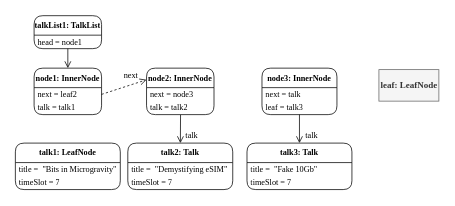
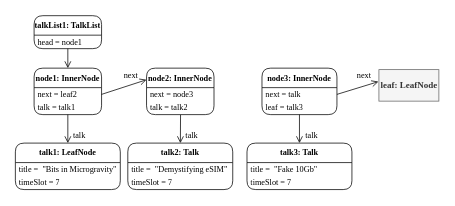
  <mxCell id="0" />
  <mxCell id="1" parent="0" />
  <mxCell id="2" value="leaf: LeafNode" style="html=1;fontFamily=Alegreya Sans;fontSource=https%3A%2F%2Ffonts.googleapis.com%2Fcss%3Ffamily%3DAlegreya%2BSans;fontStyle=1;fillColor=#f5f5f5;strokeColor=#666666;fontColor=#333333;rounded=0;" parent="1" vertex="1"><mxGeometry x="505" y="92" width="80" height="42" as="geometry" /></mxCell>
  <mxCell id="3" value="node1: InnerNode" style="swimlane;fontStyle=1;align=center;verticalAlign=top;childLayout=stackLayout;horizontal=1;startSize=26;horizontalStack=0;resizeParent=1;resizeParentMax=0;resizeLast=0;collapsible=1;marginBottom=0;fontFamily=Alegreya Sans;fontSize=11;rounded=1;gradientColor=none;swimlaneFillColor=none;fontSource=https%3A%2F%2Ffonts.googleapis.com%2Fcss%3Ffamily%3DAlegreya%2BSans;connectable=1;resizable=1;" parent="1" vertex="1"><mxGeometry x="45" y="90" width="90" height="62" as="geometry"><mxRectangle x="60" y="120" width="80" height="30" as="alternateBounds" /></mxGeometry></mxCell>
  <mxCell id="4" value="next = leaf2" style="text;strokeColor=none;fillColor=none;align=left;verticalAlign=middle;spacingLeft=3;spacingRight=4;overflow=hidden;rotatable=0;points=[[0,0.5],[1,0.5]];portConstraint=eastwest;fontFamily=Alegreya;fontSize=11;fontStyle=0;html=1;imageWidth=24;imageHeight=24;comic=0;imageAspect=0;" parent="3" vertex="1"><mxGeometry y="26" width="90" height="18" as="geometry" /></mxCell>
  <mxCell id="5" value="talk = talk1" style="text;strokeColor=none;fillColor=none;align=left;verticalAlign=middle;spacingLeft=3;spacingRight=4;overflow=hidden;rotatable=0;points=[[0,0.5],[1,0.5]];portConstraint=eastwest;fontFamily=Alegreya;fontSize=11;fontStyle=0;html=1;imageWidth=24;imageHeight=24;comic=0;imageAspect=0;" parent="3" vertex="1"><mxGeometry y="44" width="90" height="18" as="geometry" /></mxCell>
- <mxCell id="6" value="" style="endArrow=open;endFill=1;endSize=7;html=1;fontFamily=Alegreya Sans;fontSource=https%3A%2F%2Ffonts.googleapis.com%2Fcss%3Ffamily%3DAlegreya%2BSans;exitX=1;exitY=0.5;exitDx=0;exitDy=0;entryX=0;entryY=0.25;entryDx=0;entryDy=0;dashed=1;" parent="1" source="4" target="8" edge="1"><mxGeometry width="160" relative="1" as="geometry"><mxPoint x="195" y="260" as="sourcePoint" /><mxPoint x="205" y="101" as="targetPoint" /></mxGeometry></mxCell>
+ <mxCell id="6" value="" style="endArrow=open;endFill=1;endSize=7;html=1;fontFamily=Alegreya Sans;fontSource=https%3A%2F%2Ffonts.googleapis.com%2Fcss%3Ffamily%3DAlegreya%2BSans;exitX=1;exitY=0.5;exitDx=0;exitDy=0;entryX=0;entryY=0.25;entryDx=0;entryDy=0;" parent="1" source="4" target="8" edge="1"><mxGeometry width="160" relative="1" as="geometry"><mxPoint x="195" y="260" as="sourcePoint" /><mxPoint x="205" y="101" as="targetPoint" /></mxGeometry></mxCell>
  <mxCell id="7" value="&lt;font data-font-src=&quot;https://fonts.googleapis.com/css?family=Alegreya&quot; face=&quot;Alegreya&quot;&gt;next&lt;/font&gt;" style="edgeLabel;html=1;align=center;verticalAlign=middle;resizable=0;points=[];" vertex="1" connectable="0" parent="6"><mxGeometry x="0.268" y="1" relative="1" as="geometry"><mxPoint x="1" y="-12" as="offset" /></mxGeometry></mxCell>
  <mxCell id="8" value="node2: InnerNode" style="swimlane;fontStyle=1;align=center;verticalAlign=top;childLayout=stackLayout;horizontal=1;startSize=26;horizontalStack=0;resizeParent=1;resizeParentMax=0;resizeLast=0;collapsible=1;marginBottom=0;fontFamily=Alegreya Sans;fontSize=11;rounded=1;gradientColor=none;swimlaneFillColor=none;fontSource=https%3A%2F%2Ffonts.googleapis.com%2Fcss%3Ffamily%3DAlegreya%2BSans;connectable=1;resizable=1;" parent="1" vertex="1"><mxGeometry x="195" y="90" width="90" height="62" as="geometry"><mxRectangle x="170" y="120" width="80" height="30" as="alternateBounds" /></mxGeometry></mxCell>
  <mxCell id="9" value="next = node3" style="text;strokeColor=none;fillColor=none;align=left;verticalAlign=middle;spacingLeft=3;spacingRight=4;overflow=hidden;rotatable=0;points=[[0,0.5],[1,0.5]];portConstraint=eastwest;fontFamily=Alegreya;fontSize=11;fontStyle=0;html=1;imageWidth=24;imageHeight=24;comic=0;imageAspect=0;" parent="8" vertex="1"><mxGeometry y="26" width="90" height="18" as="geometry" /></mxCell>
  <mxCell id="10" value="talk = talk2" style="text;strokeColor=none;fillColor=none;align=left;verticalAlign=middle;spacingLeft=3;spacingRight=4;overflow=hidden;rotatable=0;points=[[0,0.5],[1,0.5]];portConstraint=eastwest;fontFamily=Alegreya;fontSize=11;fontStyle=0;html=1;imageWidth=24;imageHeight=24;comic=0;imageAspect=0;" parent="8" vertex="1"><mxGeometry y="44" width="90" height="18" as="geometry" /></mxCell>
  <mxCell id="11" value="node3: InnerNode" style="swimlane;fontStyle=1;align=center;verticalAlign=top;childLayout=stackLayout;horizontal=1;startSize=26;horizontalStack=0;resizeParent=1;resizeParentMax=0;resizeLast=0;collapsible=1;marginBottom=0;fontFamily=Alegreya Sans;fontSize=11;rounded=1;gradientColor=none;swimlaneFillColor=none;fontSource=https%3A%2F%2Ffonts.googleapis.com%2Fcss%3Ffamily%3DAlegreya%2BSans;connectable=1;resizable=1;" parent="1" vertex="1"><mxGeometry x="349" y="90" width="100" height="62" as="geometry"><mxRectangle x="280" y="120" width="80" height="30" as="alternateBounds" /></mxGeometry></mxCell>
  <mxCell id="12" value="next = talk" style="text;strokeColor=none;fillColor=none;align=left;verticalAlign=middle;spacingLeft=3;spacingRight=4;overflow=hidden;rotatable=0;points=[[0,0.5],[1,0.5]];portConstraint=eastwest;fontFamily=Alegreya;fontSize=11;fontStyle=0;html=1;imageWidth=24;imageHeight=24;comic=0;imageAspect=0;" parent="11" vertex="1"><mxGeometry y="26" width="100" height="18" as="geometry" /></mxCell>
  <mxCell id="13" value="leaf = talk3" style="text;strokeColor=none;fillColor=none;align=left;verticalAlign=middle;spacingLeft=3;spacingRight=4;overflow=hidden;rotatable=0;points=[[0,0.5],[1,0.5]];portConstraint=eastwest;fontFamily=Alegreya;fontSize=11;fontStyle=0;html=1;imageWidth=24;imageHeight=24;comic=0;imageAspect=0;" parent="11" vertex="1"><mxGeometry y="44" width="100" height="18" as="geometry" /></mxCell>
+ <mxCell id="14" value="next" style="endArrow=open;endFill=1;endSize=7;html=1;fontFamily=Alegreya Sans;fontSource=https%3A%2F%2Ffonts.googleapis.com%2Fcss%3Ffamily%3DAlegreya%2BSans;exitX=1;exitY=0.5;exitDx=0;exitDy=0;entryX=-0.008;entryY=0.381;entryDx=0;entryDy=0;entryPerimeter=0;" parent="1" source="12" target="2" edge="1"><mxGeometry x="0.442" y="13" width="160" relative="1" as="geometry"><mxPoint x="255" y="135" as="sourcePoint" /><mxPoint x="384.37" y="102.44" as="targetPoint" /><mxPoint as="offset" /></mxGeometry></mxCell>
+ <mxCell id="15" value="talk" style="endArrow=open;endFill=1;endSize=7;html=1;fontFamily=Alegreya Sans;fontSource=https%3A%2F%2Ffonts.googleapis.com%2Fcss%3Ffamily%3DAlegreya%2BSans;" parent="1" source="5" target="21" edge="1"><mxGeometry x="0.474" y="15" width="160" relative="1" as="geometry"><mxPoint x="55" y="160" as="sourcePoint" /><mxPoint x="90" y="180" as="targetPoint" /><mxPoint as="offset" /></mxGeometry></mxCell>
  <mxCell id="16" value="talk" style="endArrow=open;endFill=1;endSize=7;html=1;fontFamily=Alegreya Sans;fontSource=https%3A%2F%2Ffonts.googleapis.com%2Fcss%3Ffamily%3DAlegreya%2BSans;exitX=0.504;exitY=1.019;exitDx=0;exitDy=0;exitPerimeter=0;" parent="1" source="10" target="24" edge="1"><mxGeometry x="0.465" y="15" width="160" relative="1" as="geometry"><mxPoint x="100" y="162" as="sourcePoint" /><mxPoint x="200" y="180" as="targetPoint" /><mxPoint as="offset" /></mxGeometry></mxCell>
  <mxCell id="17" value="talk" style="endArrow=open;endFill=1;endSize=7;html=1;fontFamily=Alegreya Sans;fontSource=https%3A%2F%2Ffonts.googleapis.com%2Fcss%3Ffamily%3DAlegreya%2BSans;" parent="1" source="11" target="27" edge="1"><mxGeometry x="0.474" y="16" width="160" relative="1" as="geometry"><mxPoint x="110" y="172" as="sourcePoint" /><mxPoint x="315" y="180" as="targetPoint" /><mxPoint as="offset" /></mxGeometry></mxCell>
  <mxCell id="18" value="talkList1: TalkList" style="swimlane;fontStyle=1;align=center;verticalAlign=top;childLayout=stackLayout;horizontal=1;startSize=26;horizontalStack=0;resizeParent=1;resizeParentMax=0;resizeLast=0;collapsible=1;marginBottom=0;fontFamily=Alegreya Sans;fontSize=11;rounded=1;gradientColor=none;swimlaneFillColor=none;fontSource=https%3A%2F%2Ffonts.googleapis.com%2Fcss%3Ffamily%3DAlegreya%2BSans;connectable=1;resizable=1;" parent="1" vertex="1"><mxGeometry x="45" y="20" width="90" height="44" as="geometry"><mxRectangle x="60" y="120" width="80" height="30" as="alternateBounds" /></mxGeometry></mxCell>
  <mxCell id="19" value="head = node1" style="text;strokeColor=none;fillColor=none;align=left;verticalAlign=middle;spacingLeft=3;spacingRight=4;overflow=hidden;rotatable=0;points=[[0,0.5],[1,0.5]];portConstraint=eastwest;fontFamily=Alegreya;fontSize=11;fontStyle=0;html=1;imageWidth=24;imageHeight=24;comic=0;imageAspect=0;" parent="18" vertex="1"><mxGeometry y="26" width="90" height="18" as="geometry" /></mxCell>
  <mxCell id="20" value="" style="endArrow=open;endFill=1;endSize=7;html=1;fontFamily=Alegreya Sans;fontSource=https%3A%2F%2Ffonts.googleapis.com%2Fcss%3Ffamily%3DAlegreya%2BSans;" parent="1" source="18" target="3" edge="1"><mxGeometry width="160" relative="1" as="geometry"><mxPoint x="100" y="162" as="sourcePoint" /><mxPoint x="100" y="190" as="targetPoint" /></mxGeometry></mxCell>
  <mxCell id="21" value="talk1: LeafNode" style="swimlane;fontStyle=1;align=center;verticalAlign=top;childLayout=stackLayout;horizontal=1;startSize=26;horizontalStack=0;resizeParent=1;resizeParentMax=0;resizeLast=0;collapsible=1;marginBottom=0;fontFamily=Alegreya Sans;fontSize=11;rounded=1;gradientColor=none;swimlaneFillColor=none;fontSource=https%3A%2F%2Ffonts.googleapis.com%2Fcss%3Ffamily%3DAlegreya%2BSans;connectable=1;resizable=1;" vertex="1" parent="1"><mxGeometry x="20" y="190" width="140" height="62" as="geometry"><mxRectangle x="60" y="120" width="80" height="30" as="alternateBounds" /></mxGeometry></mxCell>
  <mxCell id="22" value="title =&amp;nbsp; &quot;Bits in Microgravity&quot;&lt;span style=&quot;color: rgba(0, 0, 0, 0); font-family: monospace; font-size: 0px;&quot;&gt;%3CmxGraphModel%3E%3Croot%3E%3CmxCell%20id%3D%220%22%2F%3E%3CmxCell%20id%3D%221%22%20parent%3D%220%22%2F%3E%3CmxCell%20id%3D%222%22%20value%3D%22node1%3A%20InnerNode%22%20style%3D%22swimlane%3BfontStyle%3D1%3Balign%3Dcenter%3BverticalAlign%3Dtop%3BchildLayout%3DstackLayout%3Bhorizontal%3D1%3BstartSize%3D26%3BhorizontalStack%3D0%3BresizeParent%3D1%3BresizeParentMax%3D0%3BresizeLast%3D0%3Bcollapsible%3D1%3BmarginBottom%3D0%3BfontFamily%3DAlegreya%20Sans%3BfontSize%3D11%3Brounded%3D1%3BgradientColor%3Dnone%3BswimlaneFillColor%3Dnone%3BfontSource%3Dhttps%253A%252F%252Ffonts.googleapis.com%252Fcss%253Ffamily%253DAlegreya%252BSans%3Bconnectable%3D1%3Bresizable%3D1%3B%22%20vertex%3D%221%22%20parent%3D%221%22%3E%3CmxGeometry%20x%3D%2260%22%20y%3D%22120%22%20width%3D%2290%22%20height%3D%2262%22%20as%3D%22geometry%22%3E%3CmxRectangle%20x%3D%2260%22%20y%3D%22120%22%20width%3D%2280%22%20height%3D%2230%22%20as%3D%22alternateBounds%22%2F%3E%3C%2FmxGeometry%3E%3C%2FmxCell%3E%3CmxCell%20id%3D%223%22%20value%3D%22next%22%20style%3D%22text%3BstrokeColor%3Dnone%3BfillColor%3Dnone%3Balign%3Dleft%3BverticalAlign%3Dmiddle%3BspacingLeft%3D3%3BspacingRight%3D4%3Boverflow%3Dhidden%3Brotatable%3D0%3Bpoints%3D%5B%5B0%2C0.5%5D%2C%5B1%2C0.5%5D%5D%3BportConstraint%3Deastwest%3BfontFamily%3DAlegreya%3BfontSize%3D11%3BfontStyle%3D0%3Bhtml%3D1%3BimageWidth%3D24%3BimageHeight%3D24%3Bcomic%3D0%3BimageAspect%3D0%3B%22%20vertex%3D%221%22%20parent%3D%222%22%3E%3CmxGeometry%20y%3D%2226%22%20width%3D%2290%22%20height%3D%2218%22%20as%3D%22geometry%22%2F%3E%3C%2FmxCell%3E%3CmxCell%20id%3D%224%22%20value%3D%22data%22%20style%3D%22text%3BstrokeColor%3Dnone%3BfillColor%3Dnone%3Balign%3Dleft%3BverticalAlign%3Dmiddle%3BspacingLeft%3D3%3BspacingRight%3D4%3Boverflow%3Dhidden%3Brotatable%3D0%3Bpoints%3D%5B%5B0%2C0.5%5D%2C%5B1%2C0.5%5D%5D%3BportConstraint%3Deastwest%3BfontFamily%3DAlegreya%3BfontSize%3D11%3BfontStyle%3D0%3Bhtml%3D1%3BimageWidth%3D24%3BimageHeight%3D24%3Bcomic%3D0%3BimageAspect%3D0%3B%22%20vertex%3D%221%22%20parent%3D%222%22%3E%3CmxGeometry%20y%3D%2244%22%20width%3D%2290%22%20height%3D%2218%22%20as%3D%22geometry%22%2F%3E%3C%2FmxCell%3E%3C%2Froot%3E%3C%2FmxGraphModel&lt;/span&gt;" style="text;strokeColor=none;fillColor=none;align=left;verticalAlign=middle;spacingLeft=3;spacingRight=4;overflow=hidden;rotatable=0;points=[[0,0.5],[1,0.5]];portConstraint=eastwest;fontFamily=Alegreya;fontSize=11;fontStyle=0;html=1;imageWidth=24;imageHeight=24;comic=0;imageAspect=0;" vertex="1" parent="21"><mxGeometry y="26" width="140" height="18" as="geometry" /></mxCell>
  <mxCell id="23" value="timeSlot = 7" style="text;strokeColor=none;fillColor=none;align=left;verticalAlign=middle;spacingLeft=3;spacingRight=4;overflow=hidden;rotatable=0;points=[[0,0.5],[1,0.5]];portConstraint=eastwest;fontFamily=Alegreya;fontSize=11;fontStyle=0;html=1;imageWidth=24;imageHeight=24;comic=0;imageAspect=0;" vertex="1" parent="21"><mxGeometry y="44" width="140" height="18" as="geometry" /></mxCell>
  <mxCell id="24" value="talk2: Talk" style="swimlane;fontStyle=1;align=center;verticalAlign=top;childLayout=stackLayout;horizontal=1;startSize=26;horizontalStack=0;resizeParent=1;resizeParentMax=0;resizeLast=0;collapsible=1;marginBottom=0;fontFamily=Alegreya Sans;fontSize=11;rounded=1;gradientColor=none;swimlaneFillColor=none;fontSource=https%3A%2F%2Ffonts.googleapis.com%2Fcss%3Ffamily%3DAlegreya%2BSans;connectable=1;resizable=1;" vertex="1" parent="1"><mxGeometry x="170" y="190" width="140" height="62" as="geometry"><mxRectangle x="60" y="120" width="80" height="30" as="alternateBounds" /></mxGeometry></mxCell>
  <mxCell id="25" value="title =&amp;nbsp; &quot;Demystifying eSIM&quot;&lt;span style=&quot;color: rgba(0, 0, 0, 0); font-family: monospace; font-size: 0px;&quot;&gt;%3CmxGraphModel%3E%3Croot%3E%3CmxCell%20id%3D%220%22%2F%3E%3CmxCell%20id%3D%221%22%20parent%3D%220%22%2F%3E%3CmxCell%20id%3D%222%22%20value%3D%22node1%3A%20InnerNode%22%20style%3D%22swimlane%3BfontStyle%3D1%3Balign%3Dcenter%3BverticalAlign%3Dtop%3BchildLayout%3DstackLayout%3Bhorizontal%3D1%3BstartSize%3D26%3BhorizontalStack%3D0%3BresizeParent%3D1%3BresizeParentMax%3D0%3BresizeLast%3D0%3Bcollapsible%3D1%3BmarginBottom%3D0%3BfontFamily%3DAlegreya%20Sans%3BfontSize%3D11%3Brounded%3D1%3BgradientColor%3Dnone%3BswimlaneFillColor%3Dnone%3BfontSource%3Dhttps%253A%252F%252Ffonts.googleapis.com%252Fcss%253Ffamily%253DAlegreya%252BSans%3Bconnectable%3D1%3Bresizable%3D1%3B%22%20vertex%3D%221%22%20parent%3D%221%22%3E%3CmxGeometry%20x%3D%2260%22%20y%3D%22120%22%20width%3D%2290%22%20height%3D%2262%22%20as%3D%22geometry%22%3E%3CmxRectangle%20x%3D%2260%22%20y%3D%22120%22%20width%3D%2280%22%20height%3D%2230%22%20as%3D%22alternateBounds%22%2F%3E%3C%2FmxGeometry%3E%3C%2FmxCell%3E%3CmxCell%20id%3D%223%22%20value%3D%22next%22%20style%3D%22text%3BstrokeColor%3Dnone%3BfillColor%3Dnone%3Balign%3Dleft%3BverticalAlign%3Dmiddle%3BspacingLeft%3D3%3BspacingRight%3D4%3Boverflow%3Dhidden%3Brotatable%3D0%3Bpoints%3D%5B%5B0%2C0.5%5D%2C%5B1%2C0.5%5D%5D%3BportConstraint%3Deastwest%3BfontFamily%3DAlegreya%3BfontSize%3D11%3BfontStyle%3D0%3Bhtml%3D1%3BimageWidth%3D24%3BimageHeight%3D24%3Bcomic%3D0%3BimageAspect%3D0%3B%22%20vertex%3D%221%22%20parent%3D%222%22%3E%3CmxGeometry%20y%3D%2226%22%20width%3D%2290%22%20height%3D%2218%22%20as%3D%22geometry%22%2F%3E%3C%2FmxCell%3E%3CmxCell%20id%3D%224%22%20value%3D%22data%22%20style%3D%22text%3BstrokeColor%3Dnone%3BfillColor%3Dnone%3Balign%3Dleft%3BverticalAlign%3Dmiddle%3BspacingLeft%3D3%3BspacingRight%3D4%3Boverflow%3Dhidden%3Brotatable%3D0%3Bpoints%3D%5B%5B0%2C0.5%5D%2C%5B1%2C0.5%5D%5D%3BportConstraint%3Deastwest%3BfontFamily%3DAlegreya%3BfontSize%3D11%3BfontStyle%3D0%3Bhtml%3D1%3BimageWidth%3D24%3BimageHeight%3D24%3Bcomic%3D0%3BimageAspect%3D0%3B%22%20vertex%3D%221%22%20parent%3D%222%22%3E%3CmxGeometry%20y%3D%2244%22%20width%3D%2290%22%20height%3D%2218%22%20as%3D%22geometry%22%2F%3E%3C%2FmxCell%3E%3C%2Froot%3E%3C%2FmxGraphModel&lt;/span&gt;" style="text;strokeColor=none;fillColor=none;align=left;verticalAlign=middle;spacingLeft=3;spacingRight=4;overflow=hidden;rotatable=0;points=[[0,0.5],[1,0.5]];portConstraint=eastwest;fontFamily=Alegreya;fontSize=11;fontStyle=0;html=1;imageWidth=24;imageHeight=24;comic=0;imageAspect=0;" vertex="1" parent="24"><mxGeometry y="26" width="140" height="18" as="geometry" /></mxCell>
  <mxCell id="26" value="timeSlot = 7" style="text;strokeColor=none;fillColor=none;align=left;verticalAlign=middle;spacingLeft=3;spacingRight=4;overflow=hidden;rotatable=0;points=[[0,0.5],[1,0.5]];portConstraint=eastwest;fontFamily=Alegreya;fontSize=11;fontStyle=0;html=1;imageWidth=24;imageHeight=24;comic=0;imageAspect=0;" vertex="1" parent="24"><mxGeometry y="44" width="140" height="18" as="geometry" /></mxCell>
  <mxCell id="27" value="talk3: Talk" style="swimlane;fontStyle=1;align=center;verticalAlign=top;childLayout=stackLayout;horizontal=1;startSize=26;horizontalStack=0;resizeParent=1;resizeParentMax=0;resizeLast=0;collapsible=1;marginBottom=0;fontFamily=Alegreya Sans;fontSize=11;rounded=1;gradientColor=none;swimlaneFillColor=none;fontSource=https%3A%2F%2Ffonts.googleapis.com%2Fcss%3Ffamily%3DAlegreya%2BSans;connectable=1;resizable=1;" vertex="1" parent="1"><mxGeometry x="329" y="190" width="140" height="62" as="geometry"><mxRectangle x="60" y="120" width="80" height="30" as="alternateBounds" /></mxGeometry></mxCell>
  <mxCell id="28" value="title =&amp;nbsp; &quot;Fake 10Gb&quot;&lt;span style=&quot;color: rgba(0, 0, 0, 0); font-family: monospace; font-size: 0px;&quot;&gt;%3CmxGraphModel%3E%3Croot%3E%3CmxCell%20id%3D%220%22%2F%3E%3CmxCell%20id%3D%221%22%20parent%3D%220%22%2F%3E%3CmxCell%20id%3D%222%22%20value%3D%22node1%3A%20InnerNode%22%20style%3D%22swimlane%3BfontStyle%3D1%3Balign%3Dcenter%3BverticalAlign%3Dtop%3BchildLayout%3DstackLayout%3Bhorizontal%3D1%3BstartSize%3D26%3BhorizontalStack%3D0%3BresizeParent%3D1%3BresizeParentMax%3D0%3BresizeLast%3D0%3Bcollapsible%3D1%3BmarginBottom%3D0%3BfontFamily%3DAlegreya%20Sans%3BfontSize%3D11%3Brounded%3D1%3BgradientColor%3Dnone%3BswimlaneFillColor%3Dnone%3BfontSource%3Dhttps%253A%252F%252Ffonts.googleapis.com%252Fcss%253Ffamily%253DAlegreya%252BSans%3Bconnectable%3D1%3Bresizable%3D1%3B%22%20vertex%3D%221%22%20parent%3D%221%22%3E%3CmxGeometry%20x%3D%2260%22%20y%3D%22120%22%20width%3D%2290%22%20height%3D%2262%22%20as%3D%22geometry%22%3E%3CmxRectangle%20x%3D%2260%22%20y%3D%22120%22%20width%3D%2280%22%20height%3D%2230%22%20as%3D%22alternateBounds%22%2F%3E%3C%2FmxGeometry%3E%3C%2FmxCell%3E%3CmxCell%20id%3D%223%22%20value%3D%22next%22%20style%3D%22text%3BstrokeColor%3Dnone%3BfillColor%3Dnone%3Balign%3Dleft%3BverticalAlign%3Dmiddle%3BspacingLeft%3D3%3BspacingRight%3D4%3Boverflow%3Dhidden%3Brotatable%3D0%3Bpoints%3D%5B%5B0%2C0.5%5D%2C%5B1%2C0.5%5D%5D%3BportConstraint%3Deastwest%3BfontFamily%3DAlegreya%3BfontSize%3D11%3BfontStyle%3D0%3Bhtml%3D1%3BimageWidth%3D24%3BimageHeight%3D24%3Bcomic%3D0%3BimageAspect%3D0%3B%22%20vertex%3D%221%22%20parent%3D%222%22%3E%3CmxGeometry%20y%3D%2226%22%20width%3D%2290%22%20height%3D%2218%22%20as%3D%22geometry%22%2F%3E%3C%2FmxCell%3E%3CmxCell%20id%3D%224%22%20value%3D%22data%22%20style%3D%22text%3BstrokeColor%3Dnone%3BfillColor%3Dnone%3Balign%3Dleft%3BverticalAlign%3Dmiddle%3BspacingLeft%3D3%3BspacingRight%3D4%3Boverflow%3Dhidden%3Brotatable%3D0%3Bpoints%3D%5B%5B0%2C0.5%5D%2C%5B1%2C0.5%5D%5D%3BportConstraint%3Deastwest%3BfontFamily%3DAlegreya%3BfontSize%3D11%3BfontStyle%3D0%3Bhtml%3D1%3BimageWidth%3D24%3BimageHeight%3D24%3Bcomic%3D0%3BimageAspect%3D0%3B%22%20vertex%3D%221%22%20parent%3D%222%22%3E%3CmxGeometry%20y%3D%2244%22%20width%3D%2290%22%20height%3D%2218%22%20as%3D%22geometry%22%2F%3E%3C%2FmxCell%3E%3C%2Froot%3E%3C%2FmxGraphModel&lt;/span&gt;" style="text;strokeColor=none;fillColor=none;align=left;verticalAlign=middle;spacingLeft=3;spacingRight=4;overflow=hidden;rotatable=0;points=[[0,0.5],[1,0.5]];portConstraint=eastwest;fontFamily=Alegreya;fontSize=11;fontStyle=0;html=1;imageWidth=24;imageHeight=24;comic=0;imageAspect=0;" vertex="1" parent="27"><mxGeometry y="26" width="140" height="18" as="geometry" /></mxCell>
  <mxCell id="29" value="timeSlot = 7" style="text;strokeColor=none;fillColor=none;align=left;verticalAlign=middle;spacingLeft=3;spacingRight=4;overflow=hidden;rotatable=0;points=[[0,0.5],[1,0.5]];portConstraint=eastwest;fontFamily=Alegreya;fontSize=11;fontStyle=0;html=1;imageWidth=24;imageHeight=24;comic=0;imageAspect=0;" vertex="1" parent="27"><mxGeometry y="44" width="140" height="18" as="geometry" /></mxCell>
